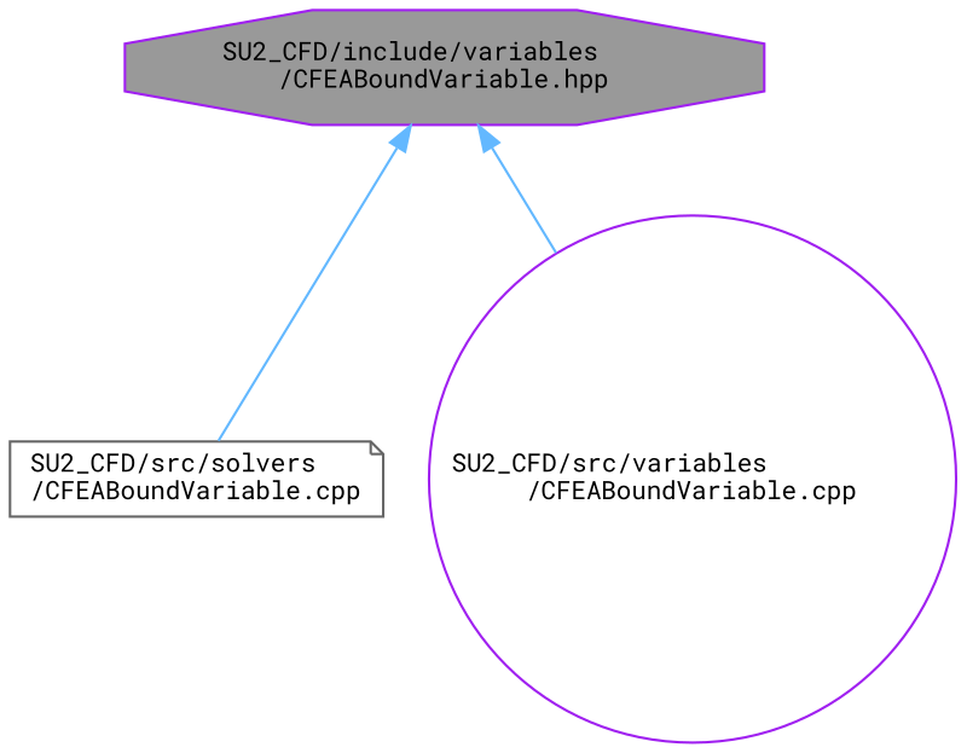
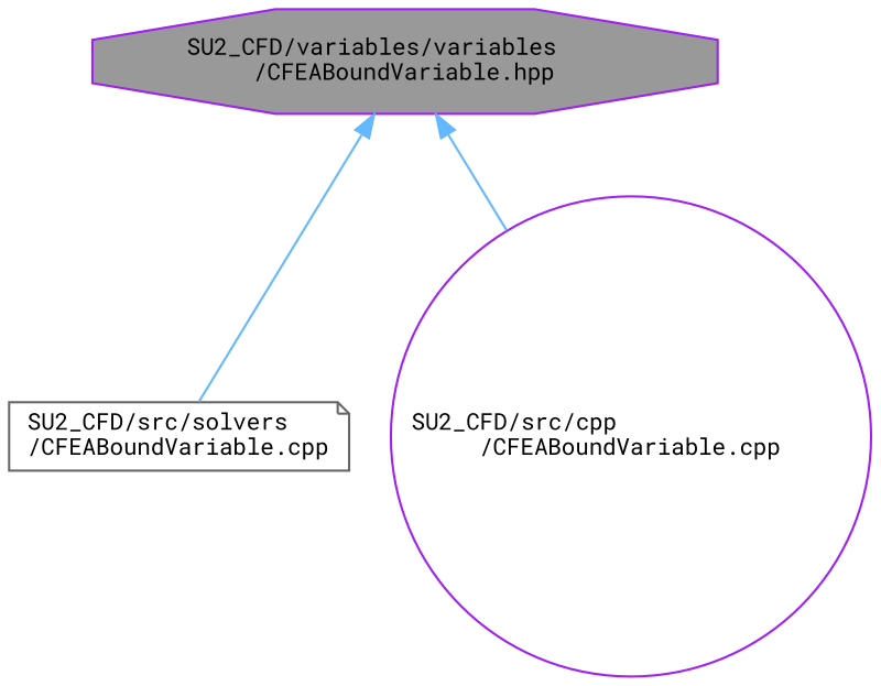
  digraph {
    fontname="Roboto Mono"
    node [color=purple fillcolor=white fontname="Roboto Mono" fontsize=10 style=filled]
    edge [color=steelblue1 dir=back fontname="Roboto Mono" fontsize=10 labelfontname=Helvetica labelfontsize=10 style=solid]
-   n1 [fillcolor=grey60 fontcolor=black height=0.2 label="SU2_CFD/include/variables\l/CFEABoundVariable.hpp" shape=octagon width=0.4]
+   n1 [fillcolor=grey60 fontcolor=black height=0.2 label="SU2_CFD/variables/variables\l/CFEABoundVariable.hpp" shape=octagon width=0.4]
    n2 [color=gray40 height=0.2 label="SU2_CFD/src/solvers\l/CFEABoundVariable.cpp" shape=note width=0.4]
-   n3 [height=0.2 label="SU2_CFD/src/variables\l/CFEABoundVariable.cpp" shape=circle width=0.4]
+   n3 [height=0.2 label="SU2_CFD/src/cpp\l/CFEABoundVariable.cpp" shape=circle width=0.4]
    n1 -> n2
    n1 -> n3
  }
